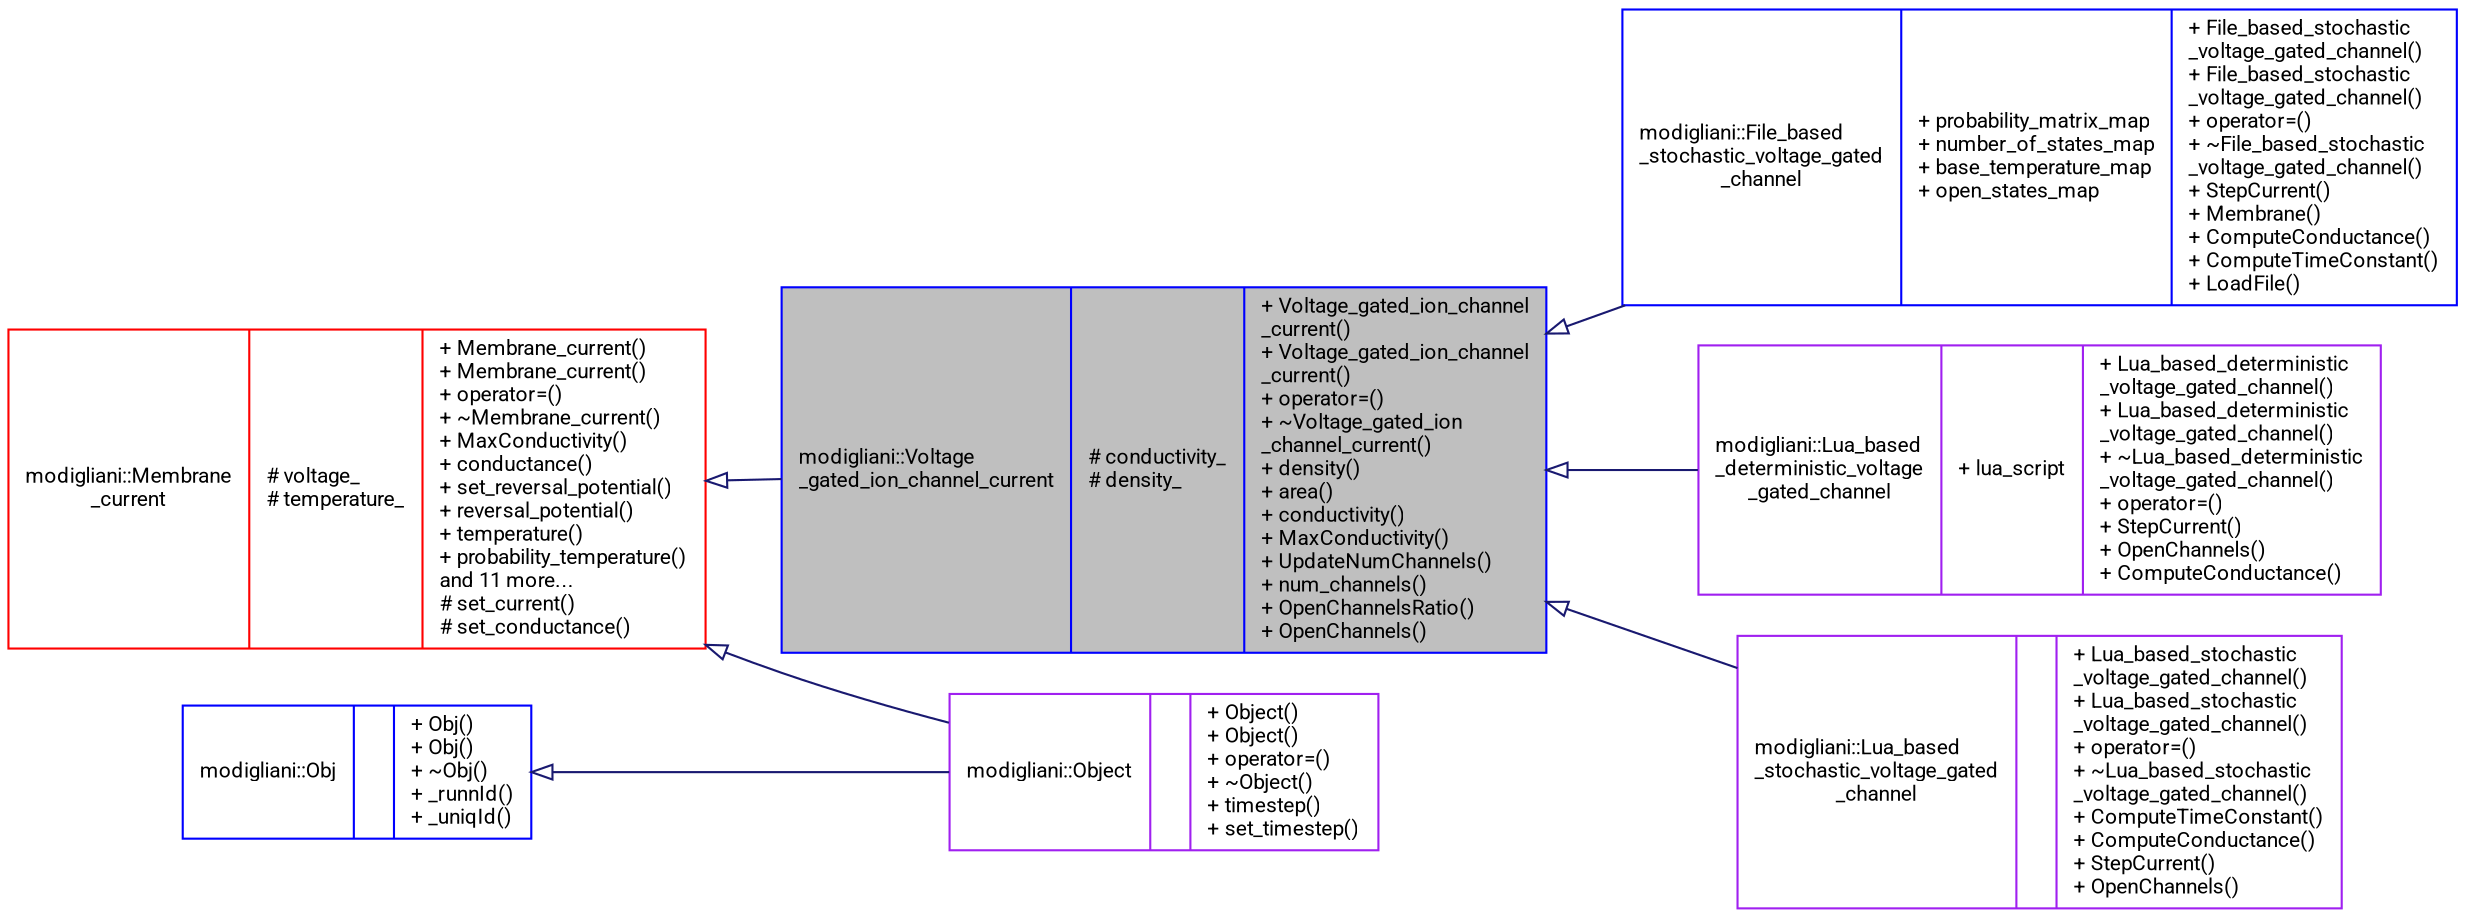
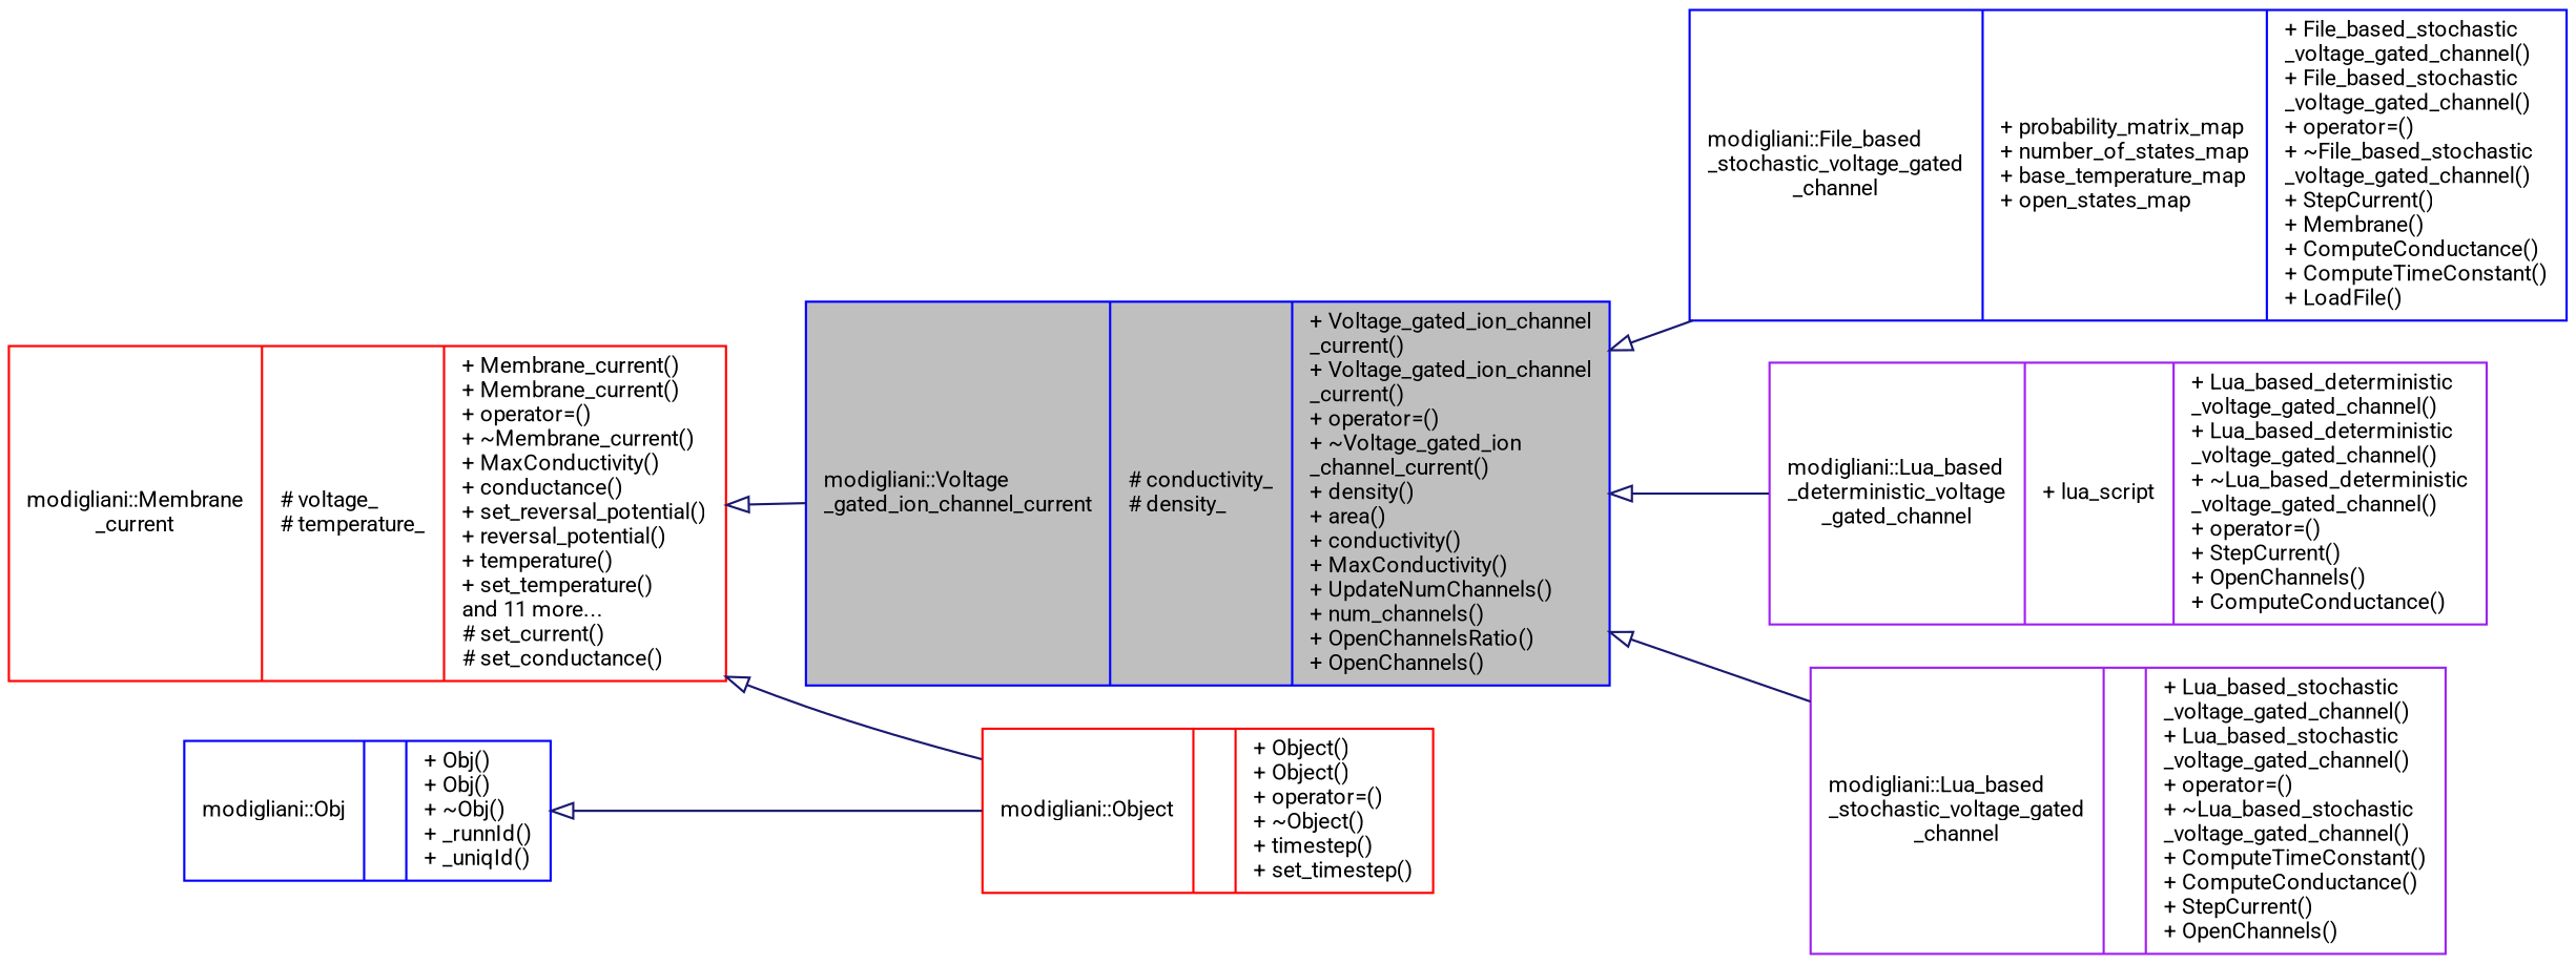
  digraph {
    fontname=Roboto
    rankdir=LR
    node [color=blue fontname=Roboto fontsize=10 shape=record]
    edge [arrowtail=onormal color=midnightblue dir=back fontname=Roboto fontsize=10 labelfontname=Helvetica labelfontsize=10 style=solid]
    n1 [fillcolor=grey75 fontcolor=black height=0.2 label="{modigliani::Voltage\l_gated_ion_channel_current\n|# conductivity_\l# density_\l|+ Voltage_gated_ion_channel\l_current()\l+ Voltage_gated_ion_channel\l_current()\l+ operator=()\l+ ~Voltage_gated_ion\l_channel_current()\l+ density()\l+ area()\l+ conductivity()\l+ MaxConductivity()\l+ UpdateNumChannels()\l+ num_channels()\l+ OpenChannelsRatio()\l+ OpenChannels()\l}" style=filled width=0.4]
    n2 [height=0.2 label="{modigliani::File_based\l_stochastic_voltage_gated\l_channel\n|+ probability_matrix_map\l+ number_of_states_map\l+ base_temperature_map\l+ open_states_map\l|+ File_based_stochastic\l_voltage_gated_channel()\l+ File_based_stochastic\l_voltage_gated_channel()\l+ operator=()\l+ ~File_based_stochastic\l_voltage_gated_channel()\l+ StepCurrent()\l+ Membrane()\l+ ComputeConductance()\l+ ComputeTimeConstant()\l+ LoadFile()\l}" width=0.4]
    n3 [color=purple height=0.2 label="{modigliani::Lua_based\l_deterministic_voltage\l_gated_channel\n|+ lua_script\l|+ Lua_based_deterministic\l_voltage_gated_channel()\l+ Lua_based_deterministic\l_voltage_gated_channel()\l+ ~Lua_based_deterministic\l_voltage_gated_channel()\l+ operator=()\l+ StepCurrent()\l+ OpenChannels()\l+ ComputeConductance()\l}" width=0.4]
    n4 [color=purple height=0.2 label="{modigliani::Lua_based\l_stochastic_voltage_gated\l_channel\n||+ Lua_based_stochastic\l_voltage_gated_channel()\l+ Lua_based_stochastic\l_voltage_gated_channel()\l+ operator=()\l+ ~Lua_based_stochastic\l_voltage_gated_channel()\l+ ComputeTimeConstant()\l+ ComputeConductance()\l+ StepCurrent()\l+ OpenChannels()\l}" width=0.4]
-   n5 [color=red height=0.2 label="{modigliani::Membrane\l_current\n|# voltage_\l# temperature_\l|+ Membrane_current()\l+ Membrane_current()\l+ operator=()\l+ ~Membrane_current()\l+ MaxConductivity()\l+ conductance()\l+ set_reversal_potential()\l+ reversal_potential()\l+ temperature()\l+ probability_temperature()\land 11 more...\l# set_current()\l# set_conductance()\l}" width=0.4]
-   n6 [color=purple height=0.2 label="{modigliani::Object\n||+ Object()\l+ Object()\l+ operator=()\l+ ~Object()\l+ timestep()\l+ set_timestep()\l}" width=0.4]
+   n5 [color=red height=0.2 label="{modigliani::Membrane\l_current\n|# voltage_\l# temperature_\l|+ Membrane_current()\l+ Membrane_current()\l+ operator=()\l+ ~Membrane_current()\l+ MaxConductivity()\l+ conductance()\l+ set_reversal_potential()\l+ reversal_potential()\l+ temperature()\l+ set_temperature()\land 11 more...\l# set_current()\l# set_conductance()\l}" width=0.4]
+   n6 [color=red height=0.2 label="{modigliani::Object\n||+ Object()\l+ Object()\l+ operator=()\l+ ~Object()\l+ timestep()\l+ set_timestep()\l}" width=0.4]
    n7 [height=0.2 label="{modigliani::Obj\n||+ Obj()\l+ Obj()\l+ ~Obj()\l+ _runnId()\l+ _uniqId()\l}" width=0.4]
    n1 -> n2
    n1 -> n3
    n1 -> n4
    n5 -> n1
    n5 -> n6
    n7 -> n6
  }
